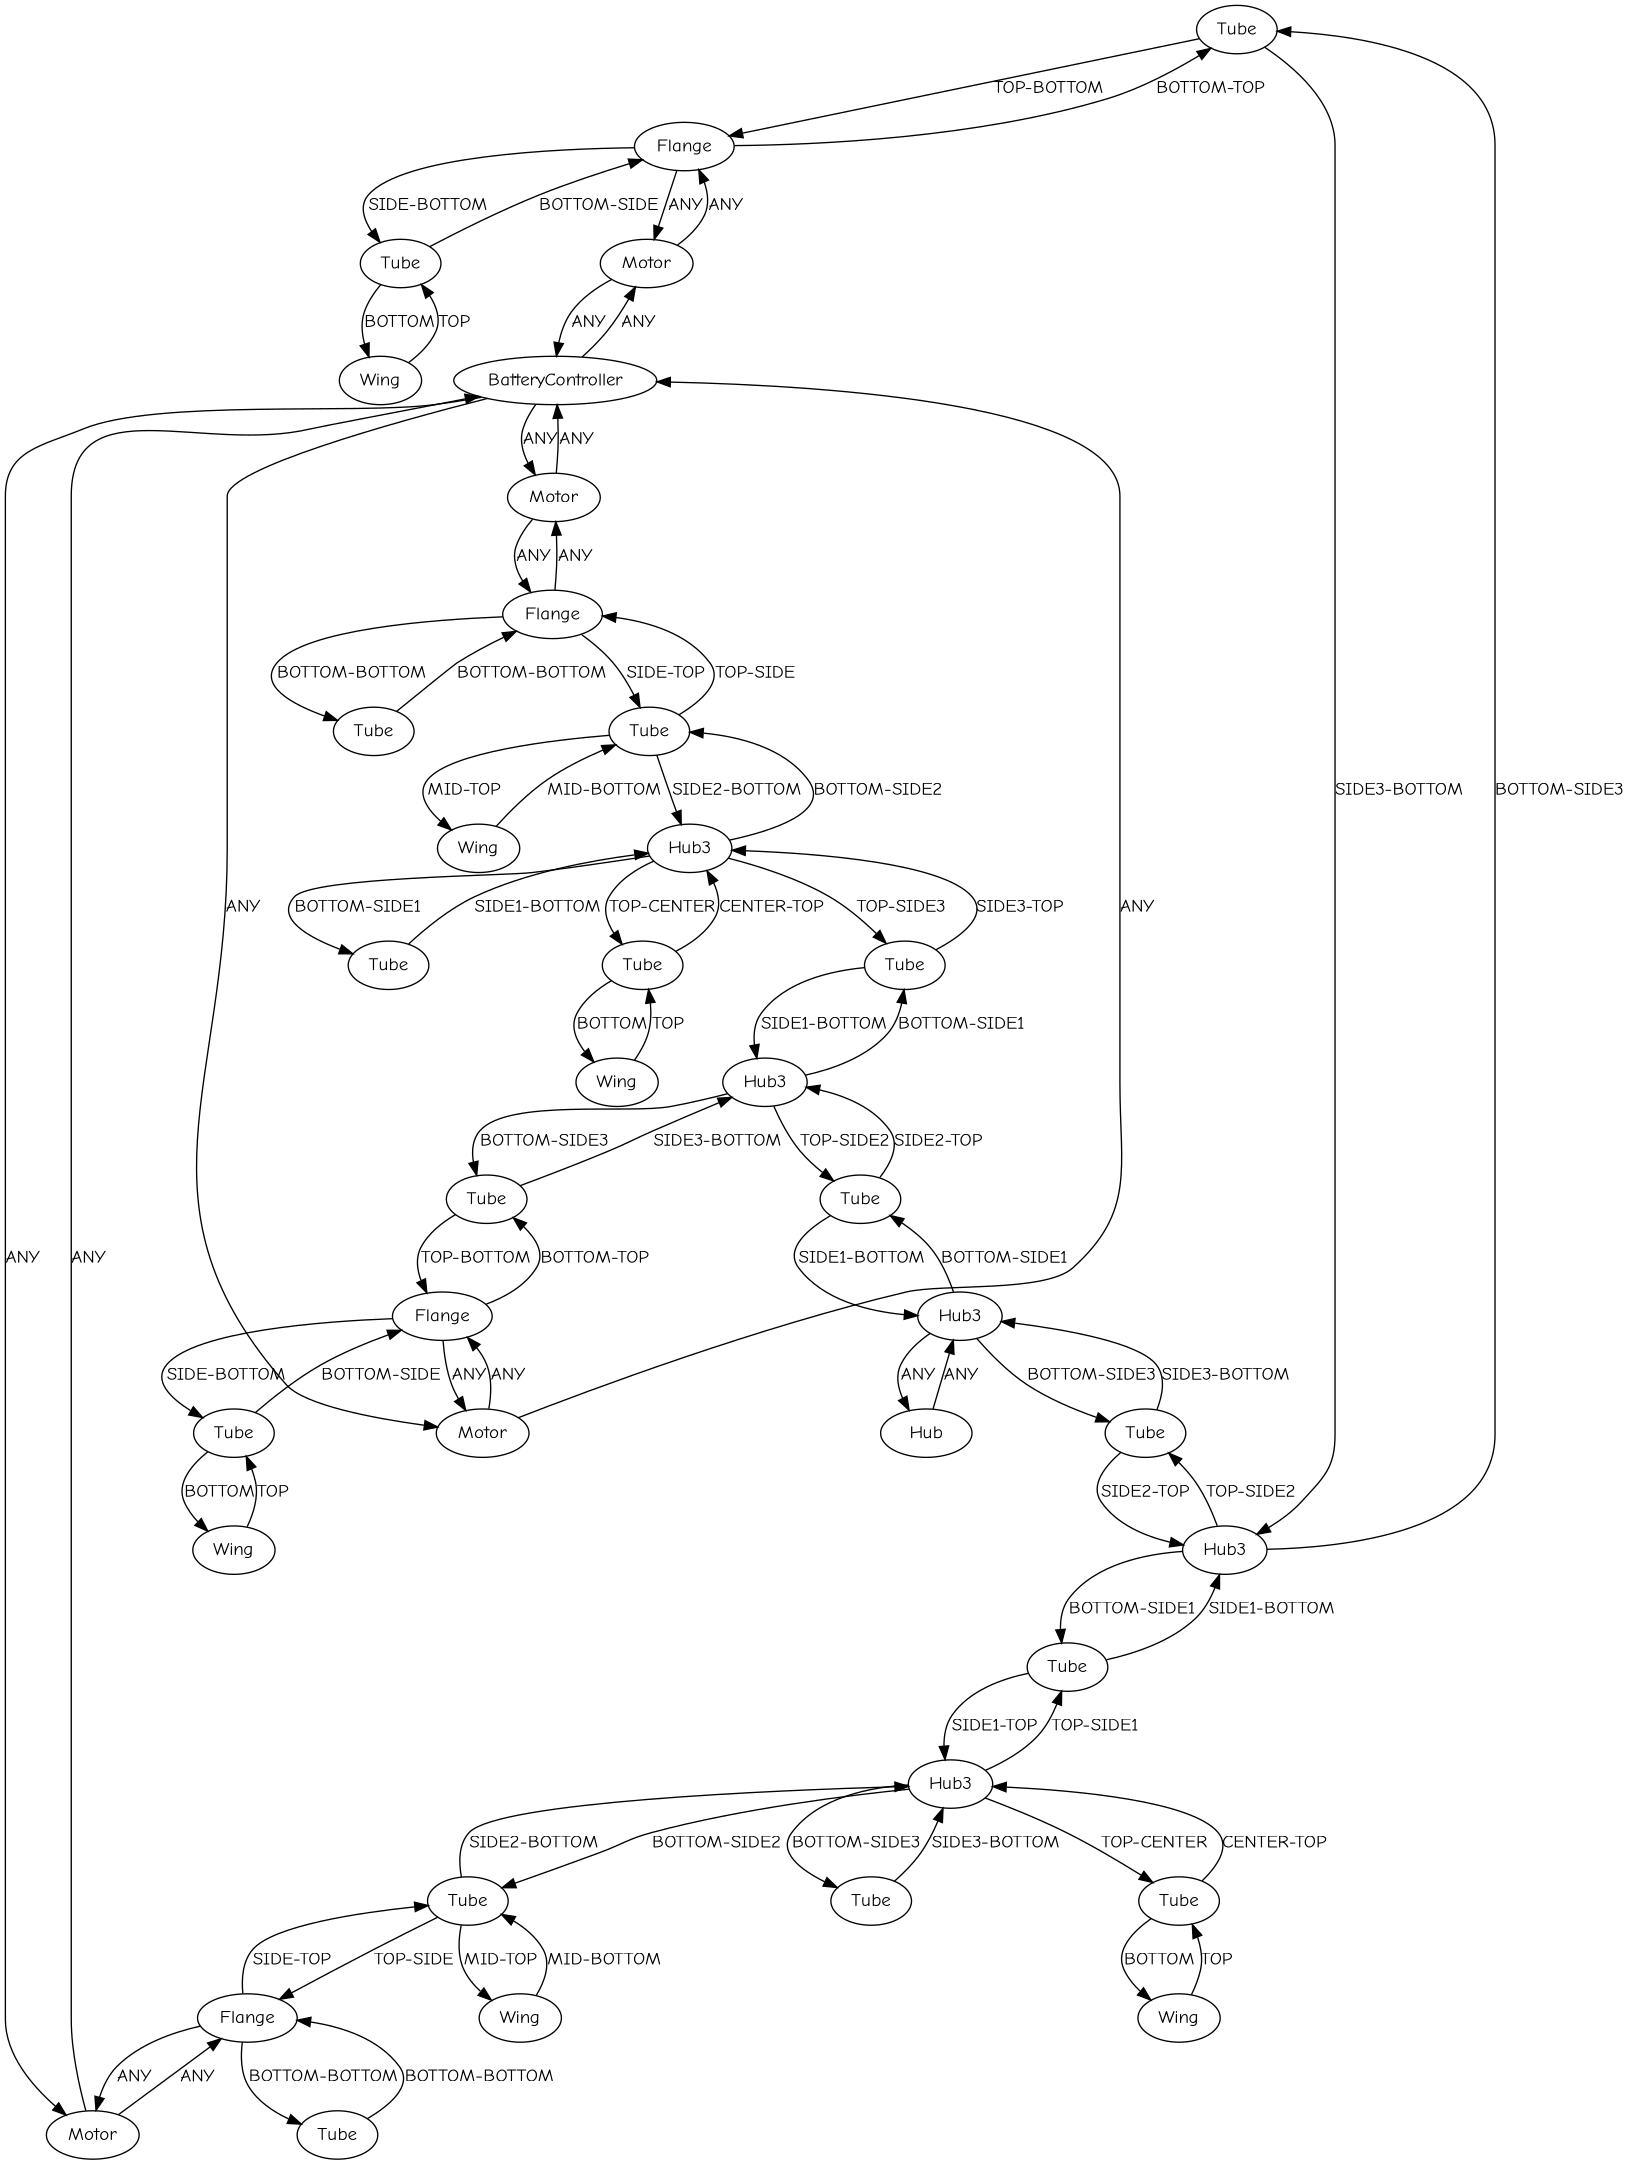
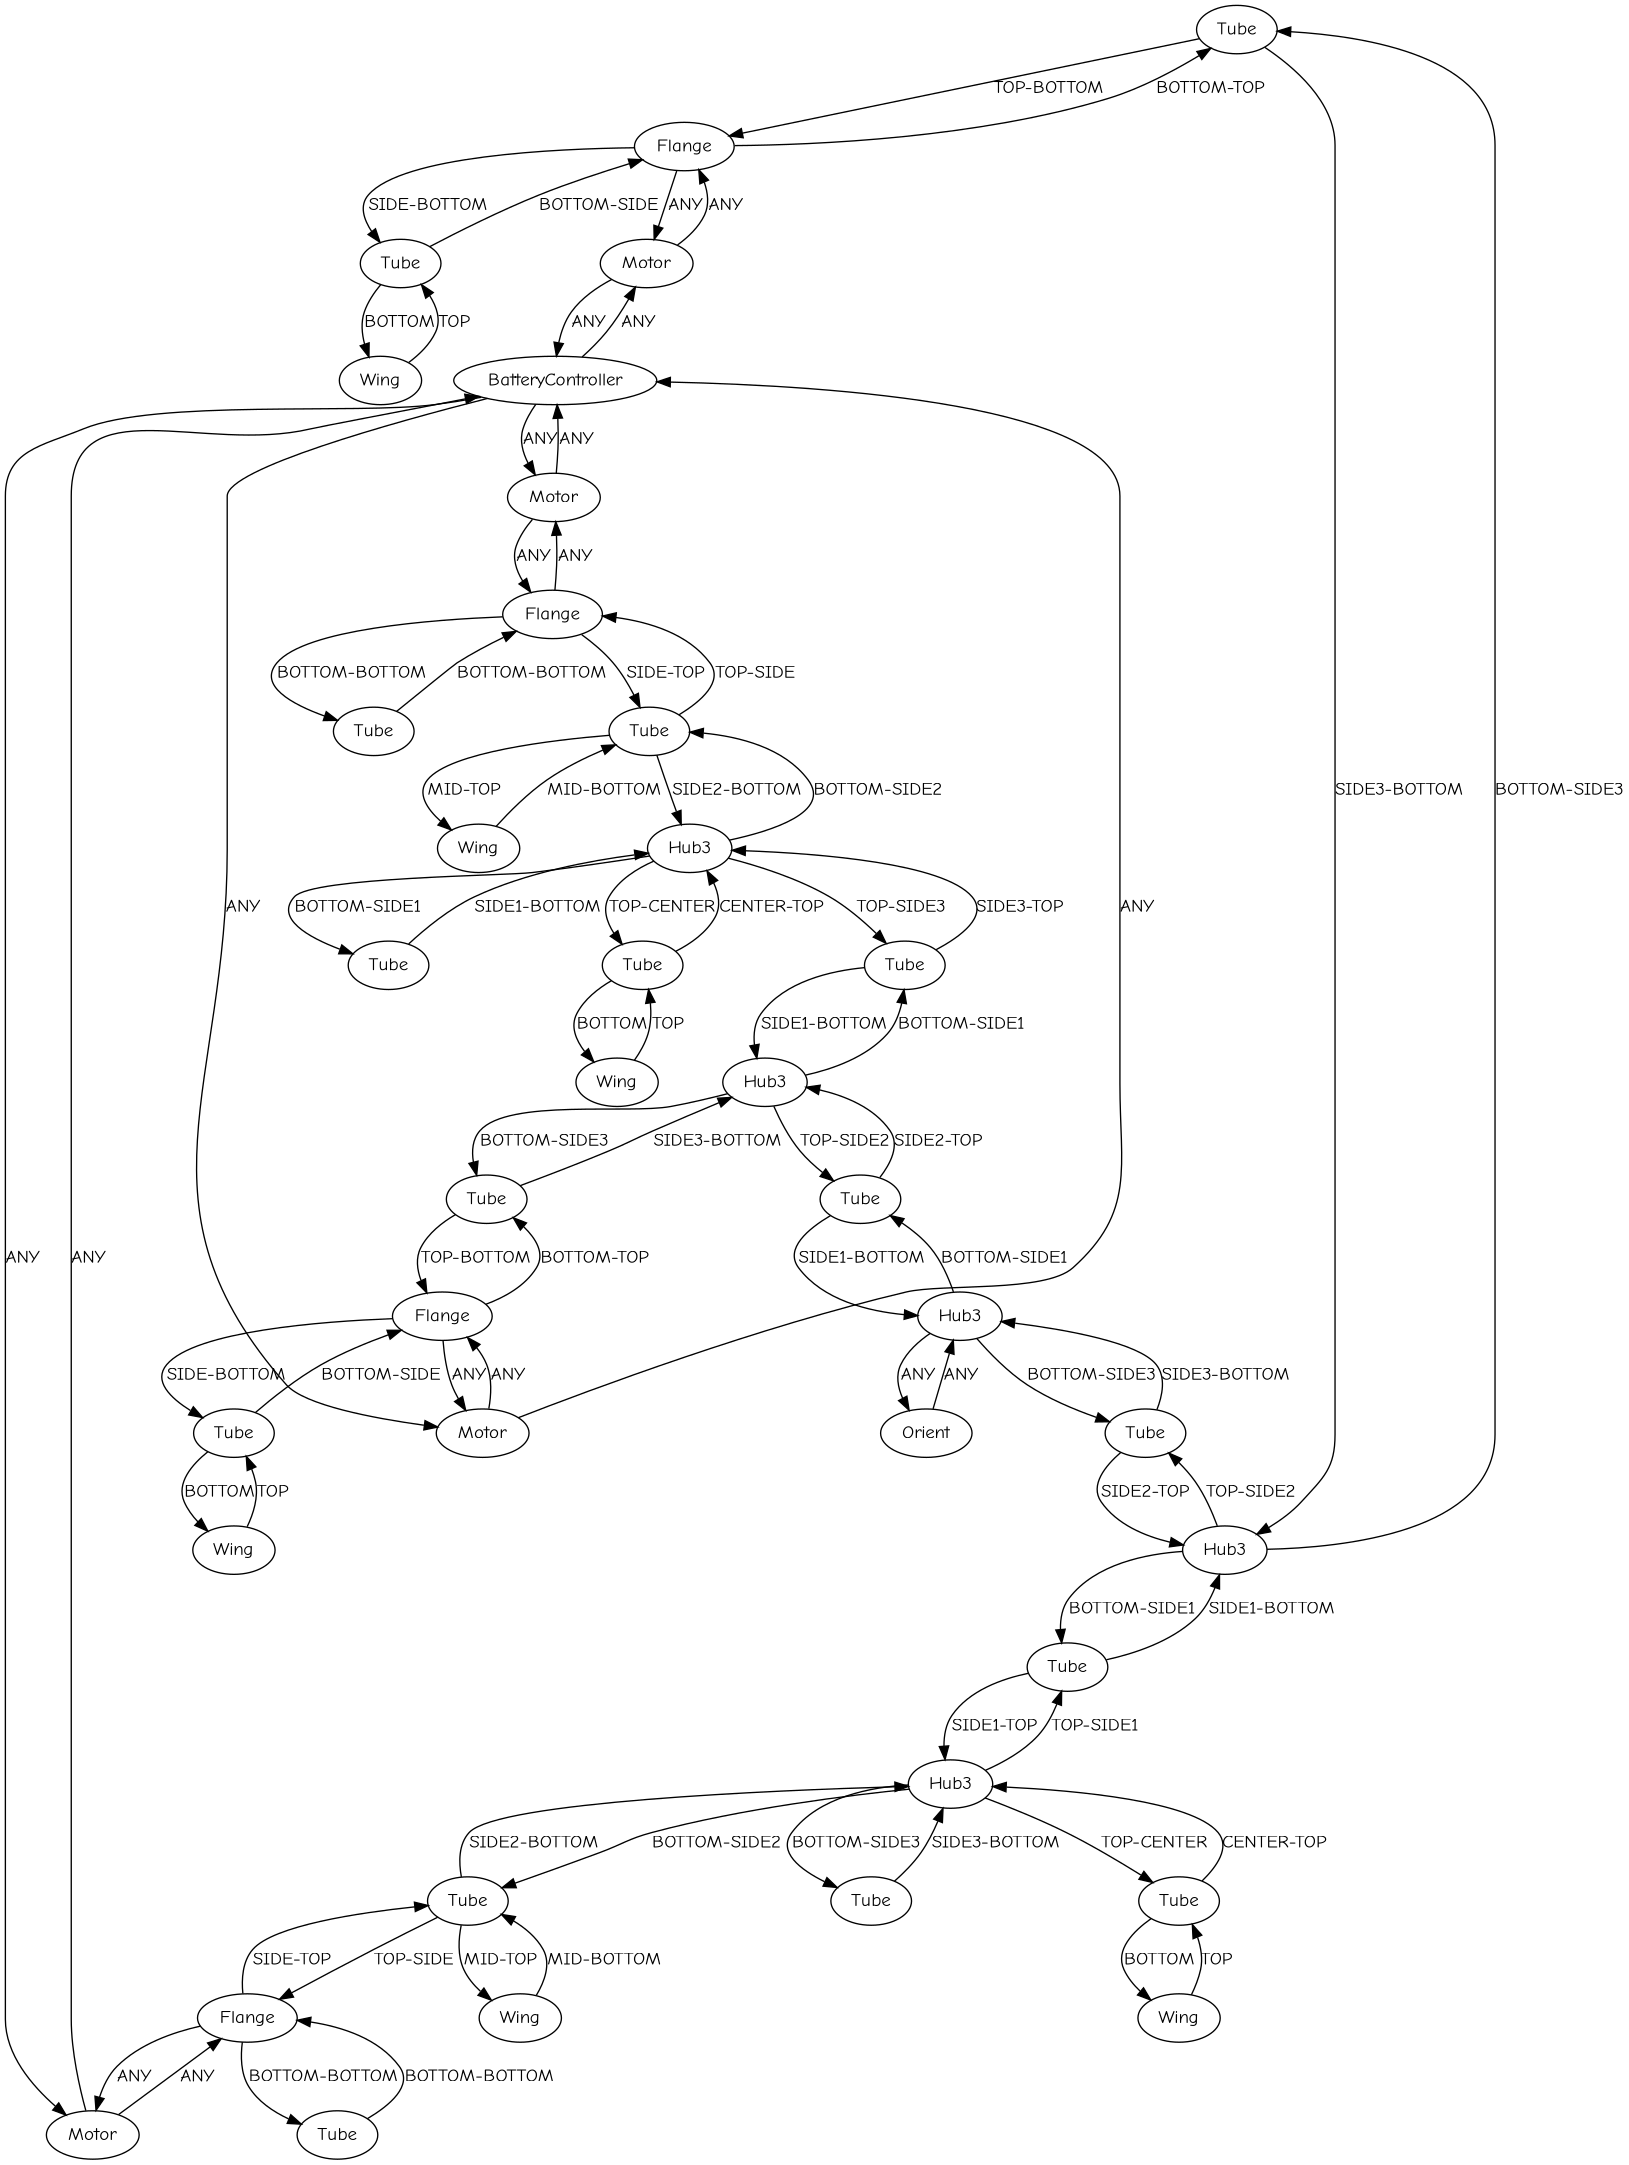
  digraph {
    fontname="Comic Neue"
    node [fontname="Comic Neue"]
    edge [fontname="Comic Neue"]
    n1 [instance=Tube_instance_1 label=Tube]
    n2 [instance=Flange_instance_1 label=Flange]
    n3 [instance=Hub3_instance_2 label=Hub3]
-   n4 [instance=Orient label=Hub]
+   n4 [instance=Orient label=Orient]
    n5 [instance=Hub3_instance_3 label=Hub3]
    n6 [instance=Wing_instance_1 label=Wing]
    n7 [instance=Tube_instance_16 label=Tube]
    n8 [instance=Tube_instance_2 label=Tube]
    n9 [instance=Flange_instance_2 label=Flange]
    n10 [instance=Wing_instance_4 label=Wing]
    n11 [instance=Tube_instance_3 label=Tube]
    n12 [instance=Hub3_instance_1 label=Hub3]
    n13 [instance=Hub3_instance_4 label=Hub3]
    n14 [instance=Wing_instance_2 label=Wing]
    n15 [instance=Tube_instance_5 label=Tube]
    n16 [instance=Tube_instance_4 label=Tube]
    n17 [instance=Hub3_instance_5 label=Hub3]
    n18 [instance=Motor_instance_1 label=Motor]
    n19 [instance=Tube_instance_10 label=Tube]
    n20 [instance=Motor_instance_2 label=Motor]
    n21 [instance=Tube_instance_15 label=Tube]
    n22 [instance=Flange_instance_3 label=Flange]
    n23 [instance=Tube_instance_6 label=Tube]
    n24 [instance=Flange_instance_4 label=Flange]
    n25 [instance=Tube_instance_8 label=Tube]
    n26 [instance=Tube_instance_9 label=Tube]
    n27 [instance=Tube_instance_14 label=Tube]
    n28 [instance=Wing_instance_3 label=Wing]
    n29 [instance=Tube_instance_11 label=Tube]
    n30 [instance=Tube_instance_13 label=Tube]
    n31 [instance=Motor_instance_4 label=Motor]
    n32 [instance=BatteryController_instance_1 label=BatteryController]
    n33 [instance=Motor_instance_3 label=Motor]
    n34 [instance=Tube_instance_7 label=Tube]
    n35 [instance=Wing_instance_5 label=Wing]
    n36 [instance=Wing_instance_6 label=Wing]
    n37 [instance=Tube_instance_12 label=Tube]
    n1 -> n2 [label="TOP-BOTTOM"]
    n1 -> n3 [label="SIDE3-BOTTOM"]
    n2 -> n1 [label="BOTTOM-TOP"]
    n2 -> n18 [label=ANY]
    n2 -> n19 [label="SIDE-BOTTOM"]
    n3 -> n1 [label="BOTTOM-SIDE3"]
    n3 -> n16 [label="BOTTOM-SIDE1"]
    n3 -> n29 [label="TOP-SIDE2"]
    n4 -> n5 [label=ANY]
    n5 -> n4 [label=ANY]
    n5 -> n29 [label="BOTTOM-SIDE3"]
    n5 -> n34 [label="BOTTOM-SIDE1"]
    n6 -> n7 [label=TOP]
    n7 -> n6 [label=BOTTOM]
    n7 -> n17 [label="CENTER-TOP"]
    n8 -> n9 [label="BOTTOM-SIDE"]
    n8 -> n10 [label=BOTTOM]
    n9 -> n8 [label="SIDE-BOTTOM"]
    n9 -> n20 [label=ANY]
    n9 -> n21 [label="BOTTOM-TOP"]
    n10 -> n8 [label=TOP]
    n11 -> n12 [label="SIDE3-TOP"]
    n11 -> n13 [label="SIDE1-BOTTOM"]
    n12 -> n11 [label="TOP-SIDE3"]
    n12 -> n25 [label="BOTTOM-SIDE2"]
    n12 -> n26 [label="TOP-CENTER"]
    n12 -> n27 [label="BOTTOM-SIDE1"]
    n13 -> n11 [label="BOTTOM-SIDE1"]
    n13 -> n21 [label="BOTTOM-SIDE3"]
    n13 -> n34 [label="TOP-SIDE2"]
    n14 -> n15 [label="MID-BOTTOM"]
    n15 -> n14 [label="MID-TOP"]
    n15 -> n17 [label="SIDE2-BOTTOM"]
    n15 -> n22 [label="TOP-SIDE"]
    n16 -> n3 [label="SIDE1-BOTTOM"]
    n16 -> n17 [label="SIDE1-TOP"]
    n17 -> n7 [label="TOP-CENTER"]
    n17 -> n15 [label="BOTTOM-SIDE2"]
    n17 -> n16 [label="TOP-SIDE1"]
    n17 -> n37 [label="BOTTOM-SIDE3"]
    n18 -> n2 [label=ANY]
    n18 -> n32 [label=ANY]
    n19 -> n2 [label="BOTTOM-SIDE"]
    n19 -> n36 [label=BOTTOM]
    n20 -> n9 [label=ANY]
    n20 -> n32 [label=ANY]
    n21 -> n9 [label="TOP-BOTTOM"]
    n21 -> n13 [label="SIDE3-BOTTOM"]
    n22 -> n15 [label="SIDE-TOP"]
    n22 -> n30 [label="BOTTOM-BOTTOM"]
    n22 -> n31 [label=ANY]
    n23 -> n24 [label="BOTTOM-BOTTOM"]
    n24 -> n23 [label="BOTTOM-BOTTOM"]
    n24 -> n25 [label="SIDE-TOP"]
    n24 -> n33 [label=ANY]
    n25 -> n12 [label="SIDE2-BOTTOM"]
    n25 -> n24 [label="TOP-SIDE"]
    n25 -> n35 [label="MID-TOP"]
    n26 -> n12 [label="CENTER-TOP"]
    n26 -> n28 [label=BOTTOM]
    n27 -> n12 [label="SIDE1-BOTTOM"]
    n28 -> n26 [label=TOP]
    n29 -> n3 [label="SIDE2-TOP"]
    n29 -> n5 [label="SIDE3-BOTTOM"]
    n30 -> n22 [label="BOTTOM-BOTTOM"]
    n31 -> n22 [label=ANY]
    n31 -> n32 [label=ANY]
    n32 -> n18 [label=ANY]
    n32 -> n20 [label=ANY]
    n32 -> n31 [label=ANY]
    n32 -> n33 [label=ANY]
    n33 -> n24 [label=ANY]
    n33 -> n32 [label=ANY]
    n34 -> n5 [label="SIDE1-BOTTOM"]
    n34 -> n13 [label="SIDE2-TOP"]
    n35 -> n25 [label="MID-BOTTOM"]
    n36 -> n19 [label=TOP]
    n37 -> n17 [label="SIDE3-BOTTOM"]
  }
